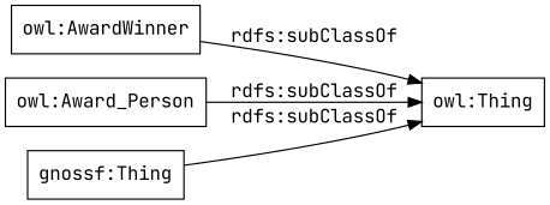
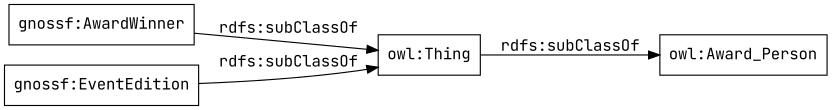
  digraph {
    fontname="JetBrains Mono"
    rankdir=LR
    node [color=black fontname="JetBrains Mono" shape=rectangle]
    edge [fontname="JetBrains Mono"]
-   "gnossf:AwardWinner" [label="owl:AwardWinner"]
+   "gnossf:AwardWinner"
    "owl:Thing"
    n3 [label="owl:Award_Person"]
-   "gnossf:EventEdition" [label="gnossf:Thing"]
+   "gnossf:EventEdition"
    "gnossf:AwardWinner" -> "owl:Thing" [label="rdfs:subClassOf"]
-   n3 -> "owl:Thing" [label="rdfs:subClassOf"]
+   "owl:Thing" -> n3 [label="rdfs:subClassOf"]
    "gnossf:EventEdition" -> "owl:Thing" [label="rdfs:subClassOf"]
  }
